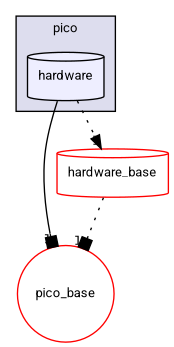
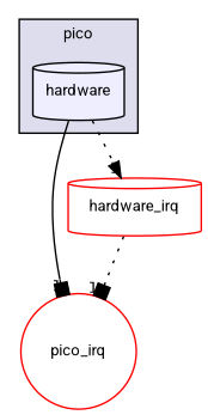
  digraph {
    compound=true
    fontname=Roboto
    node [fillcolor=white fontname=Roboto fontsize=10 shape=cylinder style=filled color=red]
    edge [arrowhead=box fontname=Roboto headlabel=1 labeldistance=1.5 labelfontname=Helvetica labelfontsize=10 style=dotted]
    n1 [fillcolor="#eeeeff" label=hardware pencolor=black color=""]
-   n2 [label=pico_base shape=circle]
-   n3 [label=hardware_base]
+   n2 [label=pico_irq shape=circle]
+   n3 [label=hardware_irq]
    subgraph cluster_1 {
      bgcolor="#ddddee"
      fontsize=10
      label=pico
      pencolor=black
      n1
    }
    n1 -> n2 [style=solid]
    n1 -> n3 [arrowhead=normal]
    n3 -> n2
  }
